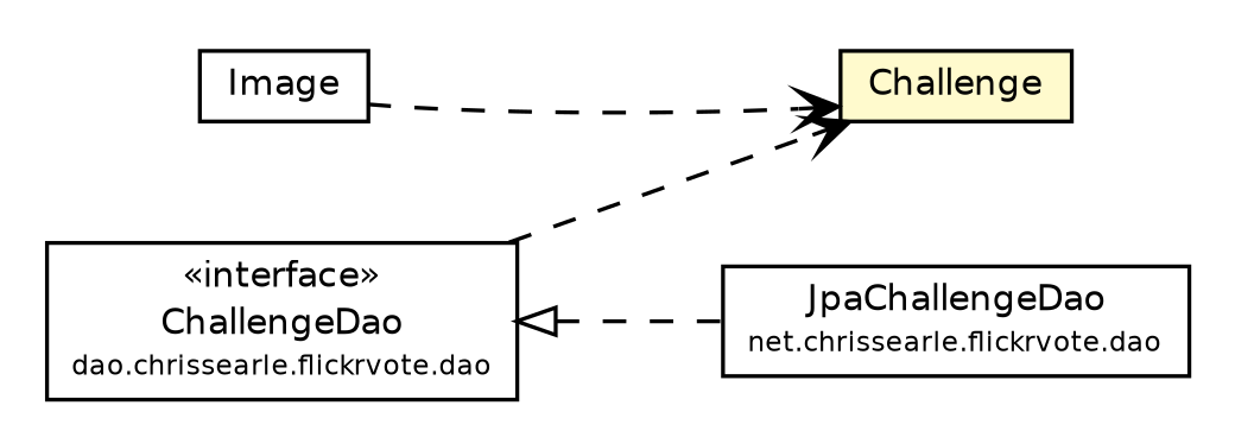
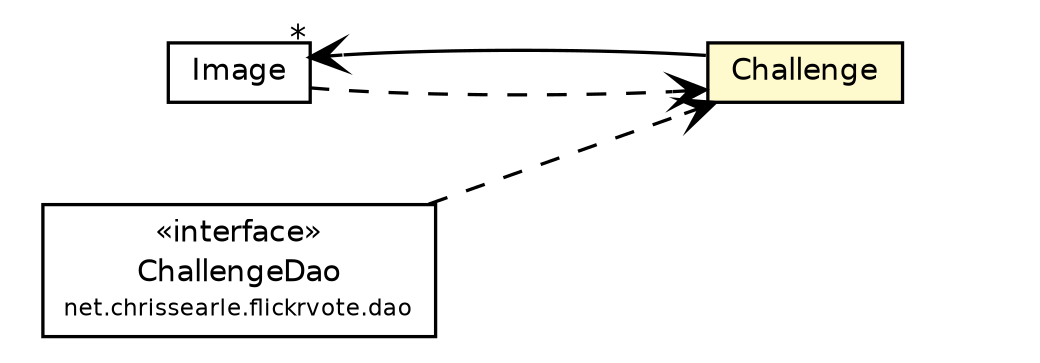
  digraph {
    rankdir=LR
    node [fontcolor=black fontname=Helvetica fontsize=9.0 shape=plaintext]
    edge [arrowhead=open color=black fontcolor=black fontname=Helvetica fontsize=10.0 headport=p labelfontname=Helvetica labelfontsize=10 style=dashed tailport=p]
    n1 [label=<<table border="0" cellborder="1" cellspacing="0" cellpadding="2" port="p" href="./Image.html"> 		<tr><td><table border="0" cellspacing="0" cellpadding="1"> 			<tr><td> Image </td></tr> 		</table></td></tr> 		</table>>]
    n2 [label=<<table border="0" cellborder="1" cellspacing="0" cellpadding="2" port="p" bgcolor="lemonChiffon" href="./Challenge.html"> 		<tr><td><table border="0" cellspacing="0" cellpadding="1"> 			<tr><td> Challenge </td></tr> 		</table></td></tr> 		</table>>]
-   n3 [label=<<table border="0" cellborder="1" cellspacing="0" cellpadding="2" port="p" href="../dao/JpaChallengeDao.html"> 		<tr><td><table border="0" cellspacing="0" cellpadding="1"> 			<tr><td> JpaChallengeDao </td></tr> 			<tr><td><font point-size="7.0"> net.chrissearle.flickrvote.dao </font></td></tr> 		</table></td></tr> 		</table>>]
-   n4 [label=<<table border="0" cellborder="1" cellspacing="0" cellpadding="2" port="p" href="../dao/ChallengeDao.html"> 		<tr><td><table border="0" cellspacing="0" cellpadding="1"> 			<tr><td> &laquo;interface&raquo; </td></tr> 			<tr><td> ChallengeDao </td></tr> 			<tr><td><font point-size="7.0"> dao.chrissearle.flickrvote.dao </font></td></tr> 		</table></td></tr> 		</table>>]
+   n4 [label=<<table border="0" cellborder="1" cellspacing="0" cellpadding="2" port="p" href="../dao/ChallengeDao.html"> 		<tr><td><table border="0" cellspacing="0" cellpadding="1"> 			<tr><td> &laquo;interface&raquo; </td></tr> 			<tr><td> ChallengeDao </td></tr> 			<tr><td><font point-size="7.0"> net.chrissearle.flickrvote.dao </font></td></tr> 		</table></td></tr> 		</table>>]
    n1 -> n2
+   n2 -> n1 [headlabel="*" style=""]
    n4 -> n2
-   n4 -> n3 [arrowtail=empty dir=back fontsize=10 arrowhead="" color="" fontcolor=""]
  }
